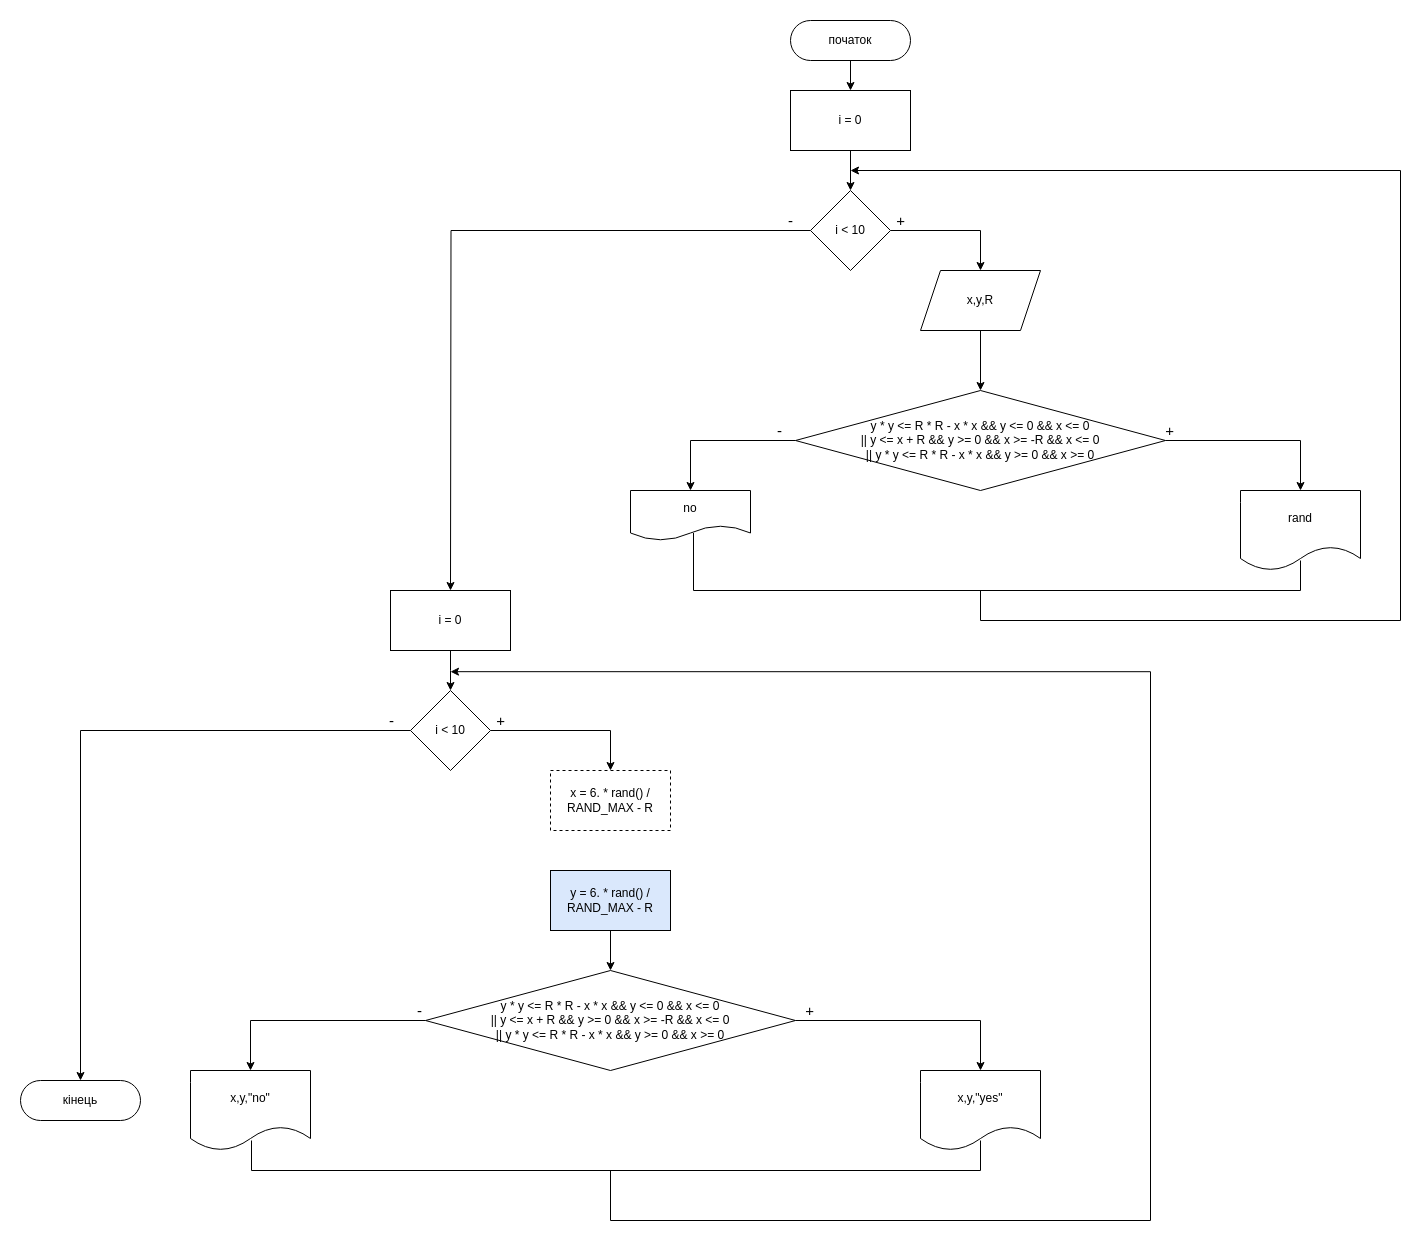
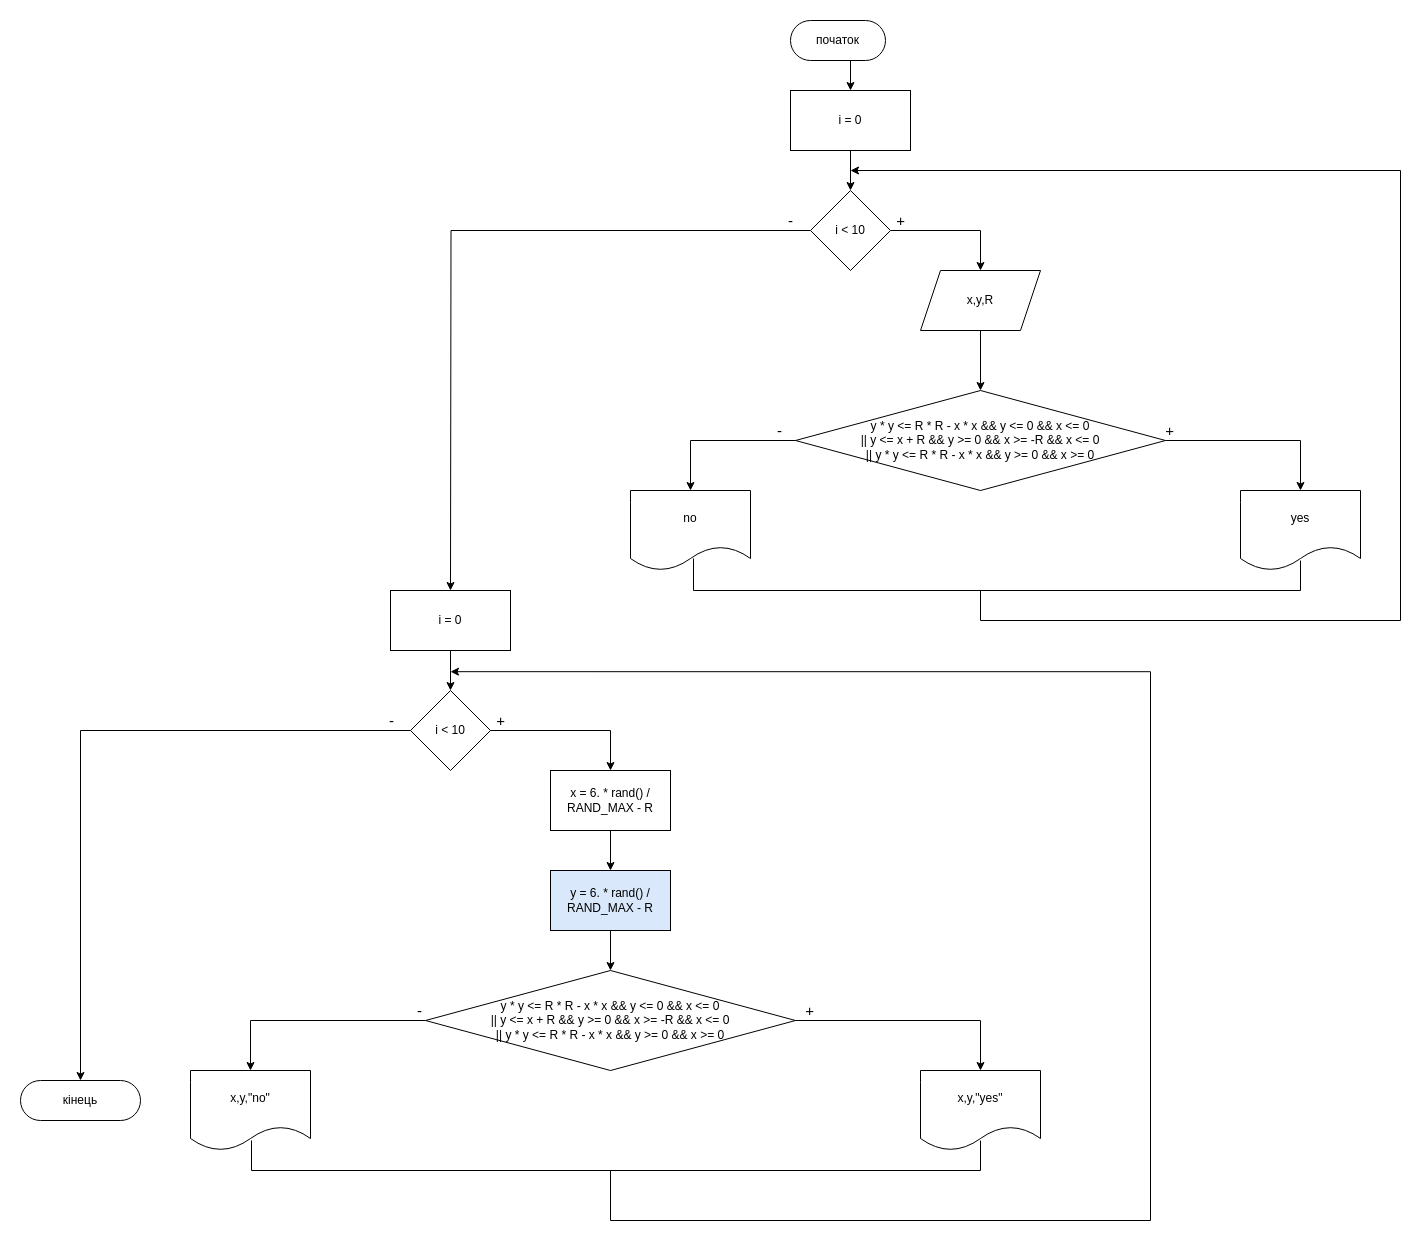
  <mxCell id="0" />
  <mxCell id="1" parent="0" />
  <mxCell id="2" style="edgeStyle=orthogonalEdgeStyle;rounded=0;orthogonalLoop=1;jettySize=auto;html=1;exitX=0.5;exitY=1;exitDx=0;exitDy=0;entryX=0.5;entryY=0;entryDx=0;entryDy=0;" edge="1" parent="1" source="3" target="5"><mxGeometry relative="1" as="geometry" /></mxCell>
- <mxCell id="3" value="початок" style="rounded=1;whiteSpace=wrap;html=1;arcSize=50;" vertex="1" parent="1"><mxGeometry x="790" y="20" width="120" height="40" as="geometry" /></mxCell>
+ <mxCell id="3" value="початок" style="rounded=1;whiteSpace=wrap;html=1;arcSize=50;" vertex="1" parent="1"><mxGeometry x="790" y="20" width="95" height="40" as="geometry" /></mxCell>
  <mxCell id="4" value="" style="edgeStyle=orthogonalEdgeStyle;rounded=0;orthogonalLoop=1;jettySize=auto;html=1;" edge="1" parent="1" source="5" target="8"><mxGeometry relative="1" as="geometry" /></mxCell>
  <mxCell id="5" value="i = 0" style="rounded=0;whiteSpace=wrap;html=1;" vertex="1" parent="1"><mxGeometry x="790" y="90" width="120" height="60" as="geometry" /></mxCell>
  <mxCell id="6" value="+" style="edgeStyle=orthogonalEdgeStyle;rounded=0;orthogonalLoop=1;jettySize=auto;html=1;exitX=1;exitY=0.5;exitDx=0;exitDy=0;entryX=0.5;entryY=0;entryDx=0;entryDy=0;fontSize=15;" edge="1" parent="1" source="8"><mxGeometry x="-0.846" y="10" relative="1" as="geometry"><mxPoint x="980" y="270" as="targetPoint" /><Array as="points"><mxPoint x="980" y="230" /></Array><mxPoint as="offset" /></mxGeometry></mxCell>
  <mxCell id="7" value="-" style="edgeStyle=orthogonalEdgeStyle;rounded=0;orthogonalLoop=1;jettySize=auto;html=1;exitX=0;exitY=0.5;exitDx=0;exitDy=0;entryX=0.5;entryY=0;entryDx=0;entryDy=0;fontSize=15;" edge="1" parent="1" source="8"><mxGeometry x="-0.944" y="-10" relative="1" as="geometry"><mxPoint x="450" y="590" as="targetPoint" /><mxPoint as="offset" /></mxGeometry></mxCell>
  <mxCell id="8" value="i &lt; 10" style="rhombus;whiteSpace=wrap;html=1;rounded=0;" vertex="1" parent="1"><mxGeometry x="810" y="190" width="80" height="80" as="geometry" /></mxCell>
  <mxCell id="9" value="" style="edgeStyle=orthogonalEdgeStyle;rounded=0;orthogonalLoop=1;jettySize=auto;html=1;exitX=0.5;exitY=1;exitDx=0;exitDy=0;" edge="1" parent="1" source="34" target="12"><mxGeometry relative="1" as="geometry"><mxPoint x="980" y="336.48" as="sourcePoint" /></mxGeometry></mxCell>
  <mxCell id="10" value="+" style="edgeStyle=orthogonalEdgeStyle;rounded=0;orthogonalLoop=1;jettySize=auto;html=1;exitX=1;exitY=0.5;exitDx=0;exitDy=0;entryX=0.5;entryY=0;entryDx=0;entryDy=0;fontSize=15;" edge="1" parent="1" source="12" target="13"><mxGeometry x="-0.946" y="10" relative="1" as="geometry"><mxPoint x="1300" y="490" as="targetPoint" /><Array as="points"><mxPoint x="1300" y="440" /></Array><mxPoint x="-1" as="offset" /></mxGeometry></mxCell>
  <mxCell id="11" value="-" style="edgeStyle=orthogonalEdgeStyle;rounded=0;orthogonalLoop=1;jettySize=auto;html=1;exitX=0;exitY=0.5;exitDx=0;exitDy=0;entryX=0.5;entryY=0;entryDx=0;entryDy=0;fontSize=15;" edge="1" parent="1" source="12" target="14"><mxGeometry x="-0.806" y="-10" relative="1" as="geometry"><mxPoint x="-1" as="offset" /></mxGeometry></mxCell>
  <mxCell id="12" value="y * y &amp;lt;= R * R - x * x &amp;amp;&amp;amp; y &amp;lt;= 0 &amp;amp;&amp;amp; x &amp;lt;= 0&lt;br&gt;|| y &amp;lt;= x + R &amp;amp;&amp;amp; y &amp;gt;= 0 &amp;amp;&amp;amp; x &amp;gt;= -R &amp;amp;&amp;amp; x &amp;lt;= 0&lt;br&gt;   || y * y &amp;lt;= R * R - x * x &amp;amp;&amp;amp; y &amp;gt;= 0 &amp;amp;&amp;amp; x &amp;gt;= 0" style="rhombus;whiteSpace=wrap;html=1;" vertex="1" parent="1"><mxGeometry x="795" y="390" width="370" height="100" as="geometry" /></mxCell>
- <mxCell id="13" value="rand" style="shape=document;whiteSpace=wrap;html=1;boundedLbl=1;" vertex="1" parent="1"><mxGeometry x="1240" y="490" width="120" height="80" as="geometry" /></mxCell>
- <mxCell id="14" value="no" style="shape=document;whiteSpace=wrap;html=1;boundedLbl=1;" vertex="1" parent="1"><mxGeometry x="630" y="490" width="120" height="50" as="geometry" /></mxCell>
+ <mxCell id="13" value="yes" style="shape=document;whiteSpace=wrap;html=1;boundedLbl=1;" vertex="1" parent="1"><mxGeometry x="1240" y="490" width="120" height="80" as="geometry" /></mxCell>
+ <mxCell id="14" value="no" style="shape=document;whiteSpace=wrap;html=1;boundedLbl=1;" vertex="1" parent="1"><mxGeometry x="630" y="490" width="120" height="80" as="geometry" /></mxCell>
  <mxCell id="15" value="" style="endArrow=none;html=1;rounded=0;edgeStyle=orthogonalEdgeStyle;exitX=0.525;exitY=0.85;exitDx=0;exitDy=0;exitPerimeter=0;" edge="1" parent="1" source="14"><mxGeometry width="50" height="50" relative="1" as="geometry"><mxPoint x="1250" y="610" as="sourcePoint" /><mxPoint x="1300" y="560" as="targetPoint" /><Array as="points"><mxPoint x="693" y="590" /><mxPoint x="1300" y="590" /></Array></mxGeometry></mxCell>
  <mxCell id="16" value="" style="edgeStyle=orthogonalEdgeStyle;rounded=0;orthogonalLoop=1;jettySize=auto;html=1;" edge="1" parent="1" source="17"><mxGeometry relative="1" as="geometry"><mxPoint x="450" y="690" as="targetPoint" /></mxGeometry></mxCell>
  <mxCell id="17" value="&lt;span&gt;i = 0&lt;/span&gt;" style="rounded=0;whiteSpace=wrap;html=1;" vertex="1" parent="1"><mxGeometry x="390" y="590" width="120" height="60" as="geometry" /></mxCell>
- <mxCell id="19" value="x = 6. * rand() / RAND_MAX - R" style="rounded=0;whiteSpace=wrap;html=1;dashed=1;" vertex="1" parent="1"><mxGeometry x="550" y="770" width="120" height="60" as="geometry" /></mxCell>
+ <mxCell id="18" value="" style="edgeStyle=orthogonalEdgeStyle;rounded=0;orthogonalLoop=1;jettySize=auto;html=1;" edge="1" parent="1" source="19" target="21"><mxGeometry relative="1" as="geometry" /></mxCell>
+ <mxCell id="19" value="x = 6. * rand() / RAND_MAX - R" style="rounded=0;whiteSpace=wrap;html=1;" vertex="1" parent="1"><mxGeometry x="550" y="770" width="120" height="60" as="geometry" /></mxCell>
  <mxCell id="20" style="edgeStyle=orthogonalEdgeStyle;rounded=0;orthogonalLoop=1;jettySize=auto;html=1;exitX=0.5;exitY=1;exitDx=0;exitDy=0;entryX=0.5;entryY=0;entryDx=0;entryDy=0;" edge="1" parent="1" source="21" target="27"><mxGeometry relative="1" as="geometry" /></mxCell>
  <mxCell id="21" value="y = 6. * rand() / RAND_MAX - R" style="whiteSpace=wrap;html=1;rounded=0;fillColor=#dae8fc;" vertex="1" parent="1"><mxGeometry x="550" y="870" width="120" height="60" as="geometry" /></mxCell>
  <mxCell id="22" value="+" style="edgeStyle=orthogonalEdgeStyle;rounded=0;orthogonalLoop=1;jettySize=auto;html=1;exitX=1;exitY=0.5;exitDx=0;exitDy=0;entryX=0.5;entryY=0;entryDx=0;entryDy=0;fontSize=15;" edge="1" parent="1" source="24" target="19"><mxGeometry x="-0.875" y="10" relative="1" as="geometry"><mxPoint as="offset" /></mxGeometry></mxCell>
  <mxCell id="23" value="-" style="edgeStyle=orthogonalEdgeStyle;rounded=0;orthogonalLoop=1;jettySize=auto;html=1;exitX=0;exitY=0.5;exitDx=0;exitDy=0;entryX=0.5;entryY=0;entryDx=0;entryDy=0;fontSize=15;" edge="1" parent="1" source="24" target="30"><mxGeometry x="-0.943" y="-10" relative="1" as="geometry"><mxPoint as="offset" /></mxGeometry></mxCell>
  <mxCell id="24" value="i &lt; 10" style="rhombus;whiteSpace=wrap;html=1;rounded=0;" vertex="1" parent="1"><mxGeometry x="410" y="690" width="80" height="80" as="geometry" /></mxCell>
  <mxCell id="25" value="+" style="edgeStyle=orthogonalEdgeStyle;rounded=0;orthogonalLoop=1;jettySize=auto;html=1;entryX=0.5;entryY=0;entryDx=0;entryDy=0;fontSize=15;" edge="1" parent="1" source="27" target="28"><mxGeometry x="-0.872" y="10" relative="1" as="geometry"><Array as="points"><mxPoint x="980" y="1020" /></Array><mxPoint x="-1" as="offset" /></mxGeometry></mxCell>
  <mxCell id="26" value="-" style="edgeStyle=orthogonalEdgeStyle;rounded=0;orthogonalLoop=1;jettySize=auto;html=1;exitX=0;exitY=0.5;exitDx=0;exitDy=0;entryX=0.5;entryY=0;entryDx=0;entryDy=0;fontSize=15;" edge="1" parent="1" source="27" target="29"><mxGeometry x="-0.956" y="-10" relative="1" as="geometry"><mxPoint x="-1" as="offset" /></mxGeometry></mxCell>
  <mxCell id="27" value="y * y &amp;lt;= R * R - x * x &amp;amp;&amp;amp; y &amp;lt;= 0 &amp;amp;&amp;amp; x &amp;lt;= 0&lt;br&gt;|| y &amp;lt;= x + R &amp;amp;&amp;amp; y &amp;gt;= 0 &amp;amp;&amp;amp; x &amp;gt;= -R &amp;amp;&amp;amp; x &amp;lt;= 0&lt;br&gt;   || y * y &amp;lt;= R * R - x * x &amp;amp;&amp;amp; y &amp;gt;= 0 &amp;amp;&amp;amp; x &amp;gt;= 0" style="rhombus;whiteSpace=wrap;html=1;" vertex="1" parent="1"><mxGeometry x="425" y="970" width="370" height="100" as="geometry" /></mxCell>
  <mxCell id="28" value="x,y,&quot;yes&quot;" style="shape=document;whiteSpace=wrap;html=1;boundedLbl=1;" vertex="1" parent="1"><mxGeometry x="920" y="1070" width="120" height="80" as="geometry" /></mxCell>
  <mxCell id="29" value="x,y,&quot;no&quot;" style="shape=document;whiteSpace=wrap;html=1;boundedLbl=1;" vertex="1" parent="1"><mxGeometry x="190" y="1070" width="120" height="80" as="geometry" /></mxCell>
  <mxCell id="30" value="кінець" style="rounded=1;whiteSpace=wrap;html=1;arcSize=50;" vertex="1" parent="1"><mxGeometry x="20" y="1080" width="120" height="40" as="geometry" /></mxCell>
  <mxCell id="31" value="" style="endArrow=none;html=1;rounded=0;edgeStyle=orthogonalEdgeStyle;" edge="1" parent="1"><mxGeometry width="50" height="50" relative="1" as="geometry"><mxPoint x="251" y="1140" as="sourcePoint" /><mxPoint x="980" y="1140" as="targetPoint" /><Array as="points"><mxPoint x="251" y="1170" /><mxPoint x="980" y="1170" /></Array></mxGeometry></mxCell>
  <mxCell id="32" value="" style="endArrow=classic;html=1;rounded=0;edgeStyle=orthogonalEdgeStyle;" edge="1" parent="1"><mxGeometry width="50" height="50" relative="1" as="geometry"><mxPoint x="610" y="1170" as="sourcePoint" /><mxPoint x="450" y="671.176" as="targetPoint" /><Array as="points"><mxPoint x="610" y="1220" /><mxPoint x="1150" y="1220" /><mxPoint x="1150" y="671" /></Array></mxGeometry></mxCell>
  <mxCell id="33" value="" style="endArrow=classic;html=1;rounded=0;edgeStyle=orthogonalEdgeStyle;" edge="1" parent="1"><mxGeometry width="50" height="50" relative="1" as="geometry"><mxPoint x="980" y="589.94" as="sourcePoint" /><mxPoint x="850" y="170" as="targetPoint" /><Array as="points"><mxPoint x="980" y="620" /><mxPoint x="1400" y="620" /><mxPoint x="1400" y="170" /></Array></mxGeometry></mxCell>
  <mxCell id="34" value="&lt;span&gt;x,y,R&lt;/span&gt;" style="shape=parallelogram;perimeter=parallelogramPerimeter;whiteSpace=wrap;html=1;fixedSize=1;" vertex="1" parent="1"><mxGeometry x="920" y="270" width="120" height="60" as="geometry" /></mxCell>
